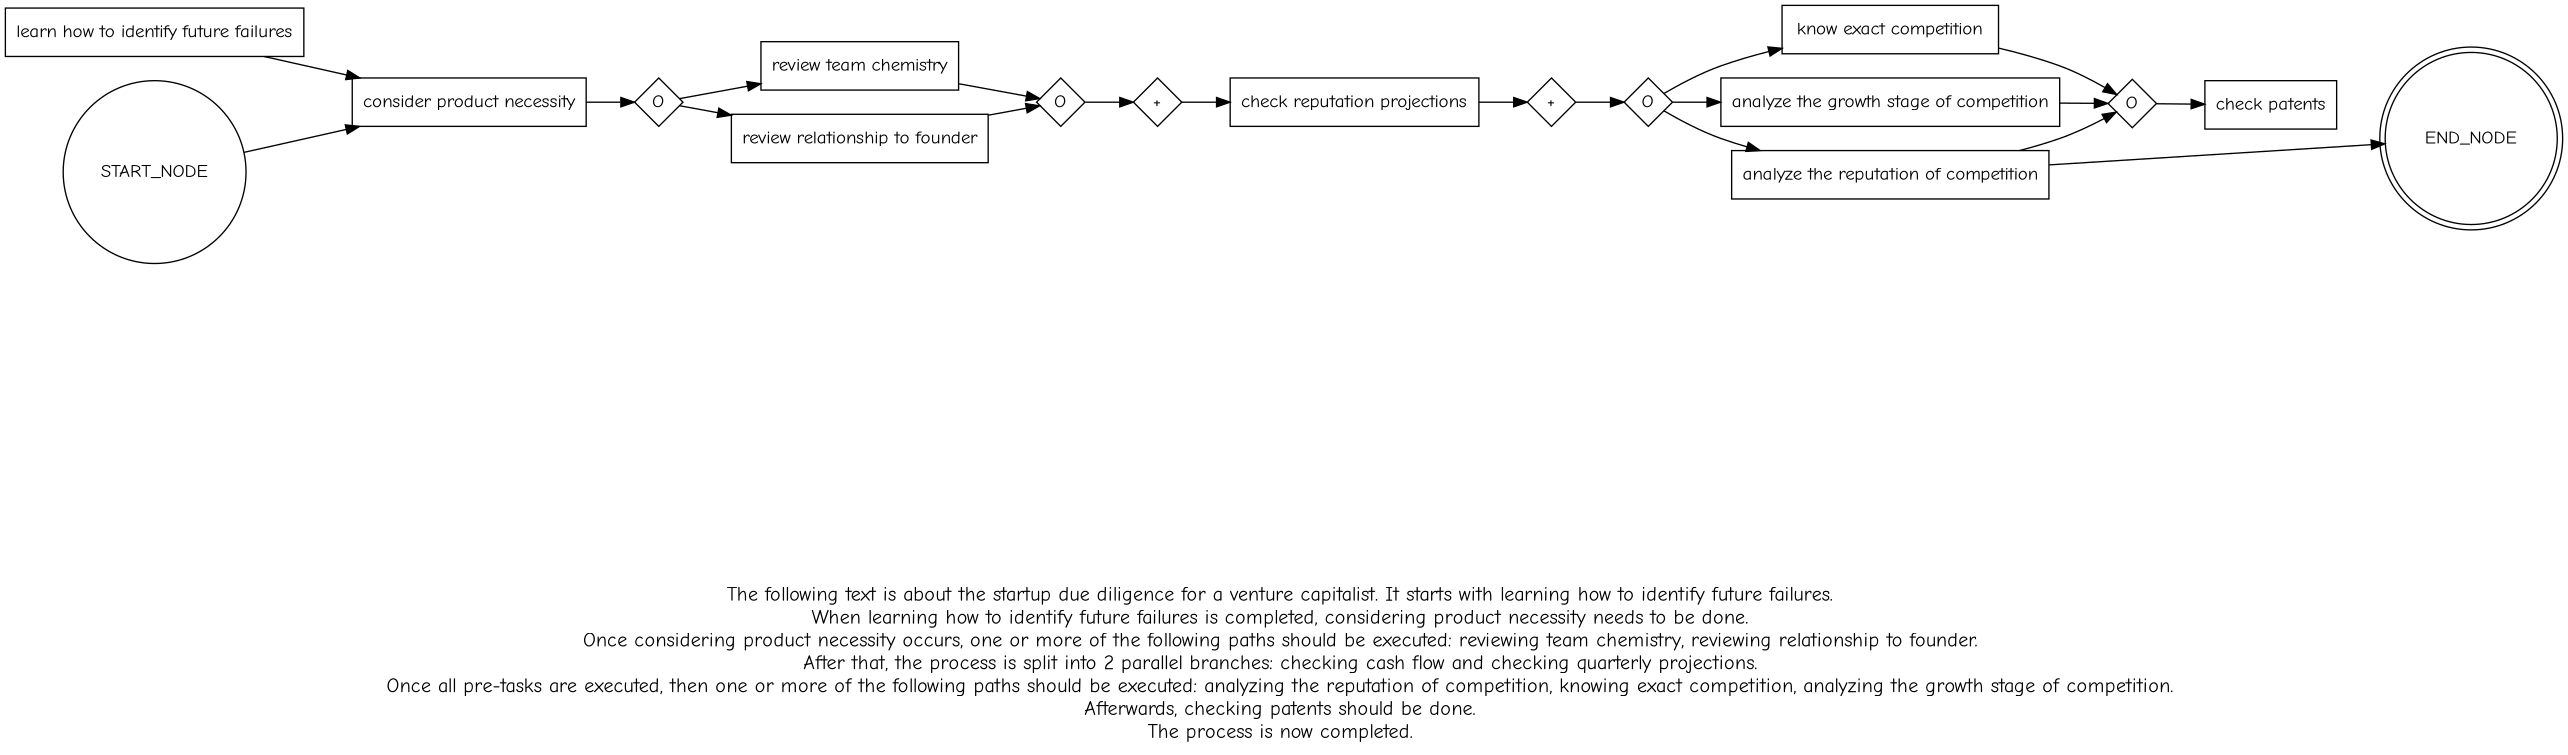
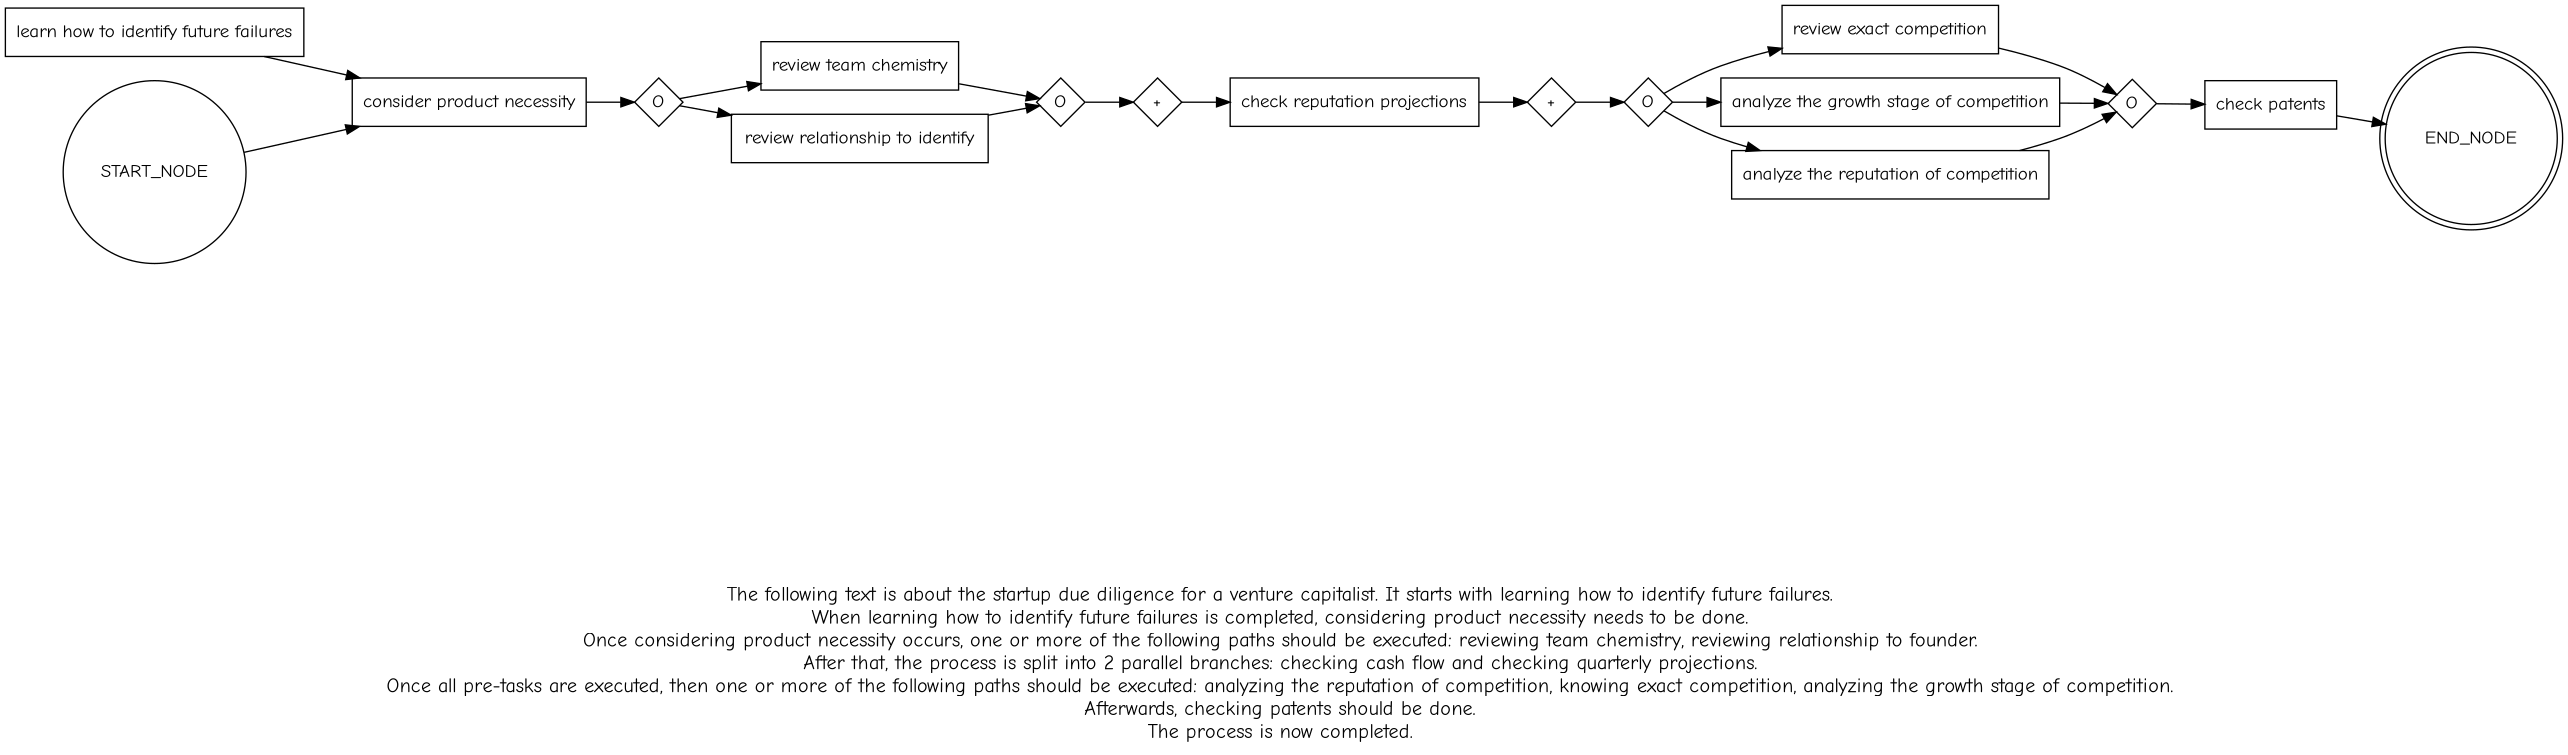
  digraph {
    fontname="Comic Neue"
    fontsize=15
    label="\n\n\nThe following text is about the startup due diligence for a venture capitalist. It starts with learning how to identify future failures. \nWhen learning how to identify future failures is completed, considering product necessity needs to be done. \nOnce considering product necessity occurs, one or more of the following paths should be executed: reviewing team chemistry, reviewing relationship to founder. \nAfter that, the process is split into 2 parallel branches: checking cash flow and checking quarterly projections. \nOnce all pre-tasks are executed, then one or more of the following paths should be executed: analyzing the reputation of competition, knowing exact competition, analyzing the growth stage of competition. \nAfterwards, checking patents should be done. \nThe process is now completed. \n"
    rankdir=LR
    node [fontname="Comic Neue" shape=box]
    edge [fontname="Comic Neue"]
    "learn how to identify future failures"
    "consider product necessity"
    n3 [fixedsize=true label=O shape=diamond width=0.5]
    "review team chemistry"
-   "review relationship to founder"
+   "review relationship to founder" [label="review relationship to identify"]
    n6 [fixedsize=true label=O shape=diamond width=0.5]
    n7 [fixedsize=true label="+" shape=diamond width=0.5]
    n8 [label="check reputation projections"]
    n9 [fixedsize=true label="+" shape=diamond width=0.5]
    n10 [fixedsize=true label=O shape=diamond width=0.5]
    "analyze the reputation of competition"
-   "know exact competition"
+   "know exact competition" [label="review exact competition"]
    "analyze the growth stage of competition"
    n14 [fixedsize=true label=O shape=diamond width=0.5]
    "check patents"
    END_NODE [shape=doublecircle width=0.2]
    START_NODE [shape=circle width=0.3]
    subgraph sub_1 {
      "learn how to identify future failures"
      "consider product necessity"
      n3
      "review team chemistry"
      "review relationship to founder"
      n6
      n7
      n8
      n9
      n10
      "analyze the reputation of competition"
      "know exact competition"
      "analyze the growth stage of competition"
      n14
      "check patents"
    }
    "learn how to identify future failures" -> "consider product necessity"
    "consider product necessity" -> n3
    n3 -> "review team chemistry"
    n3 -> "review relationship to founder"
    "review team chemistry" -> n6
    "review relationship to founder" -> n6
    n6 -> n7
    n7 -> n8
    n8 -> n9
    n9 -> n10
    n10 -> "analyze the reputation of competition"
    n10 -> "know exact competition"
    n10 -> "analyze the growth stage of competition"
    "analyze the reputation of competition" -> n14
    "know exact competition" -> n14
    "analyze the growth stage of competition" -> n14
    n14 -> "check patents"
-   "analyze the reputation of competition" -> END_NODE
+   "check patents" -> END_NODE
    START_NODE -> "consider product necessity"
  }
